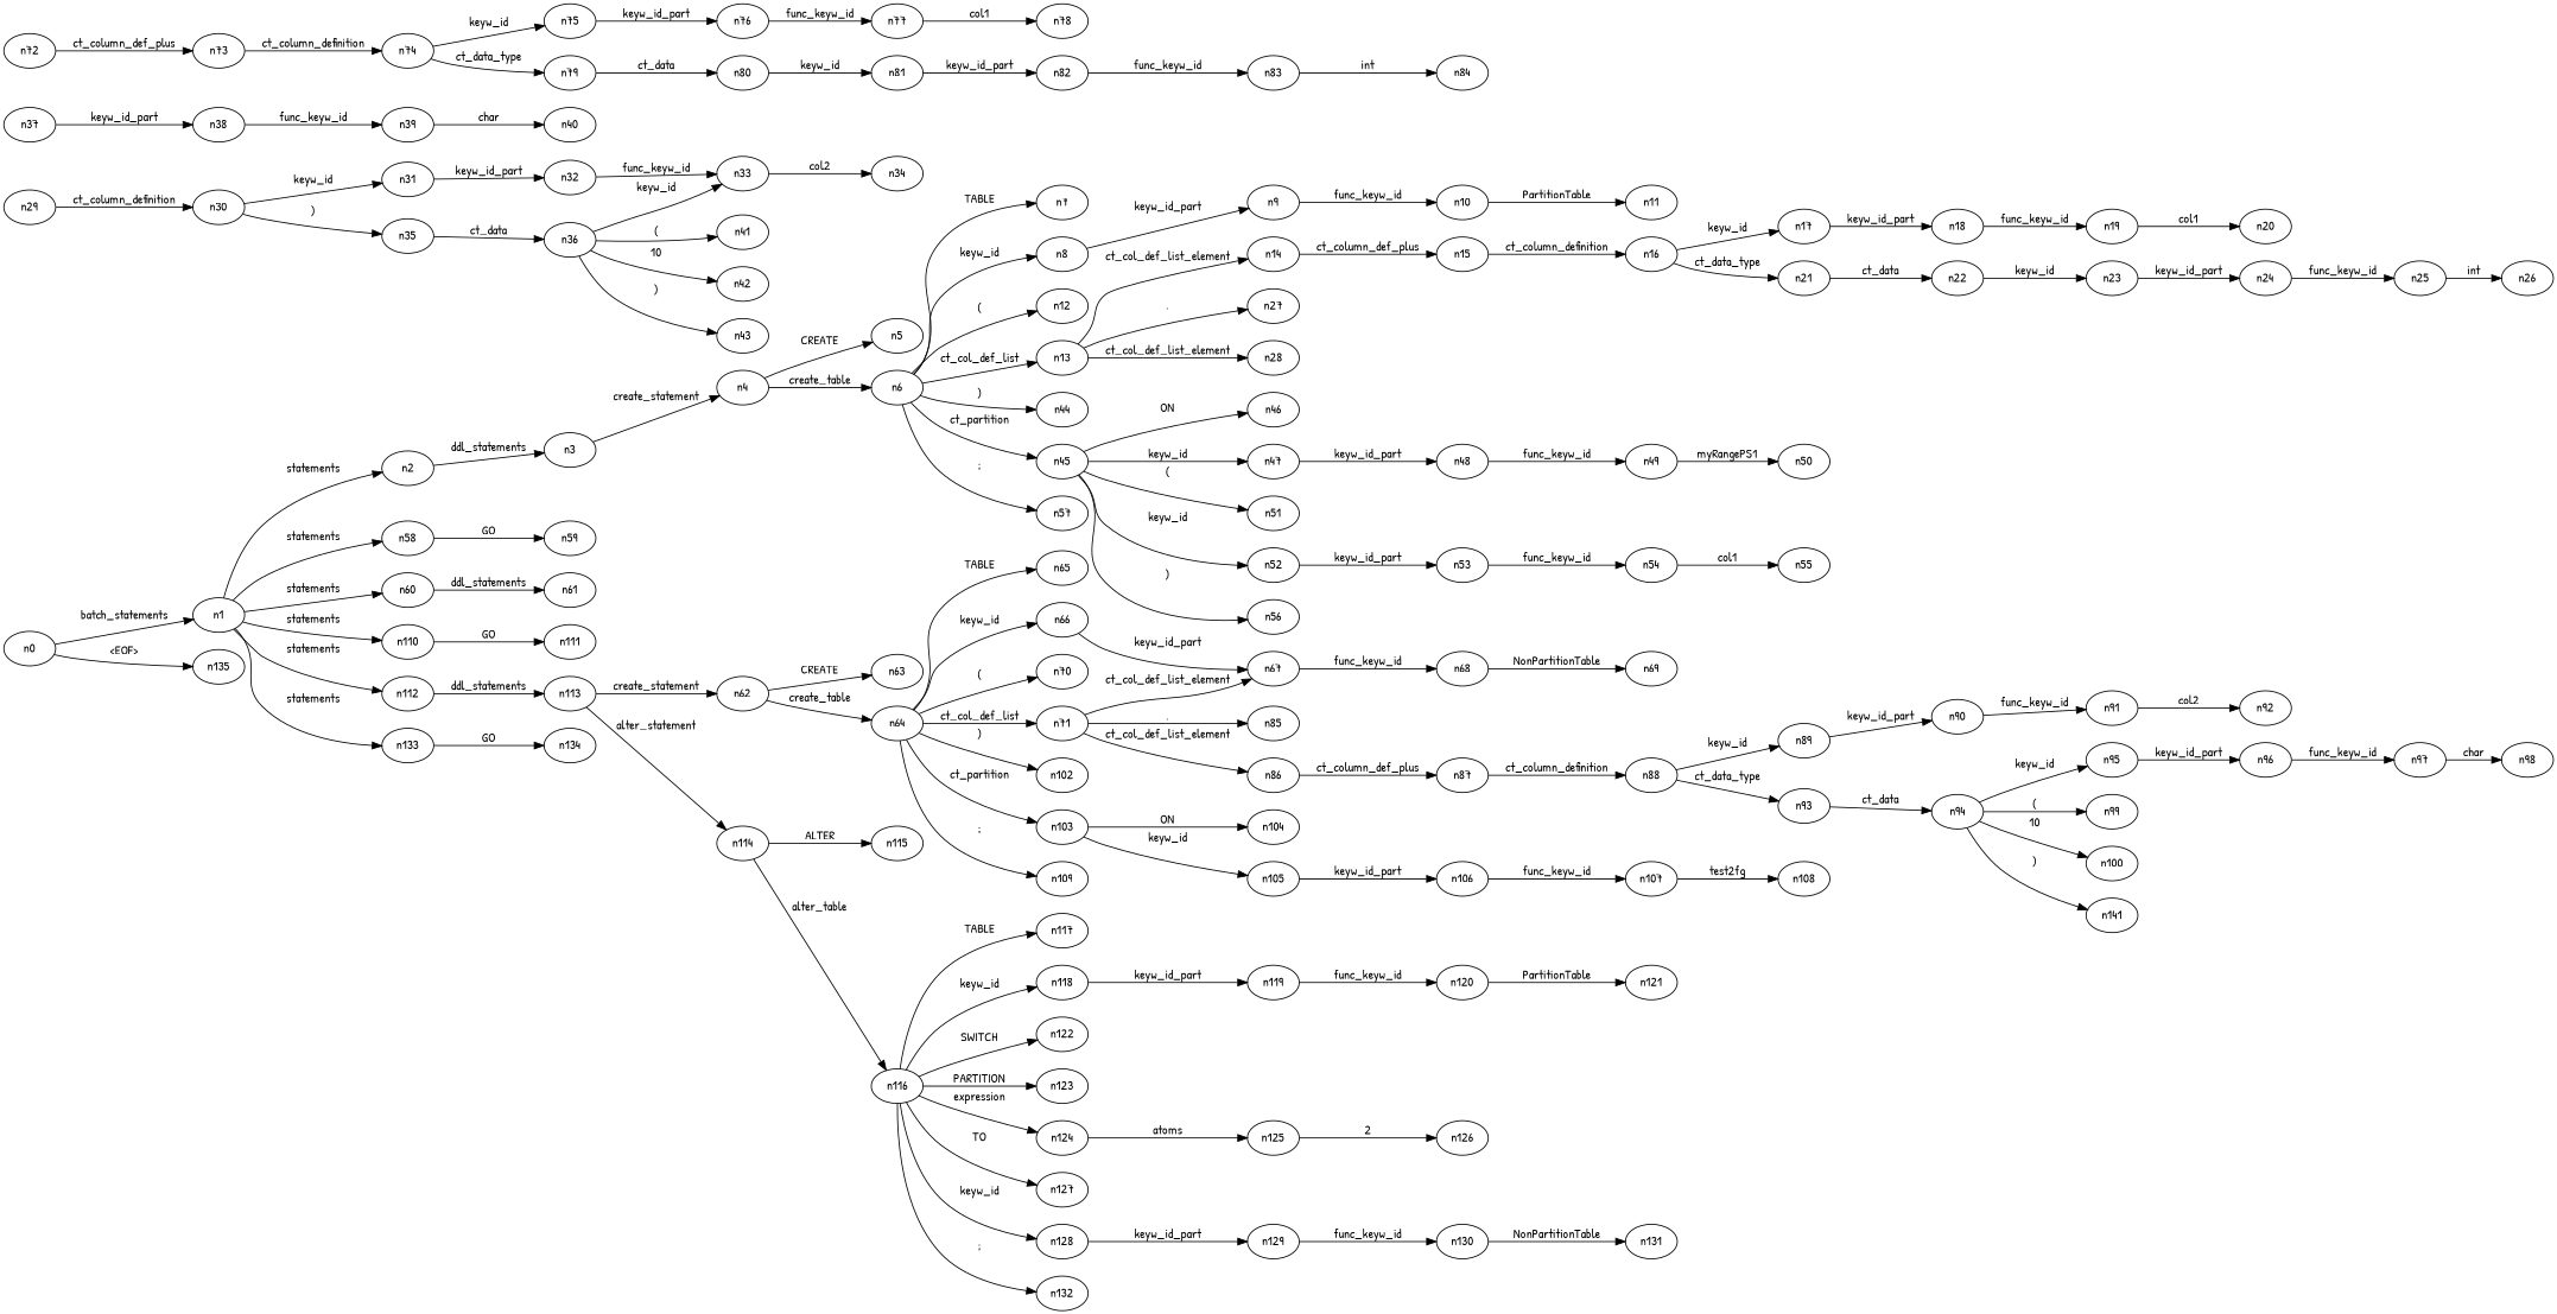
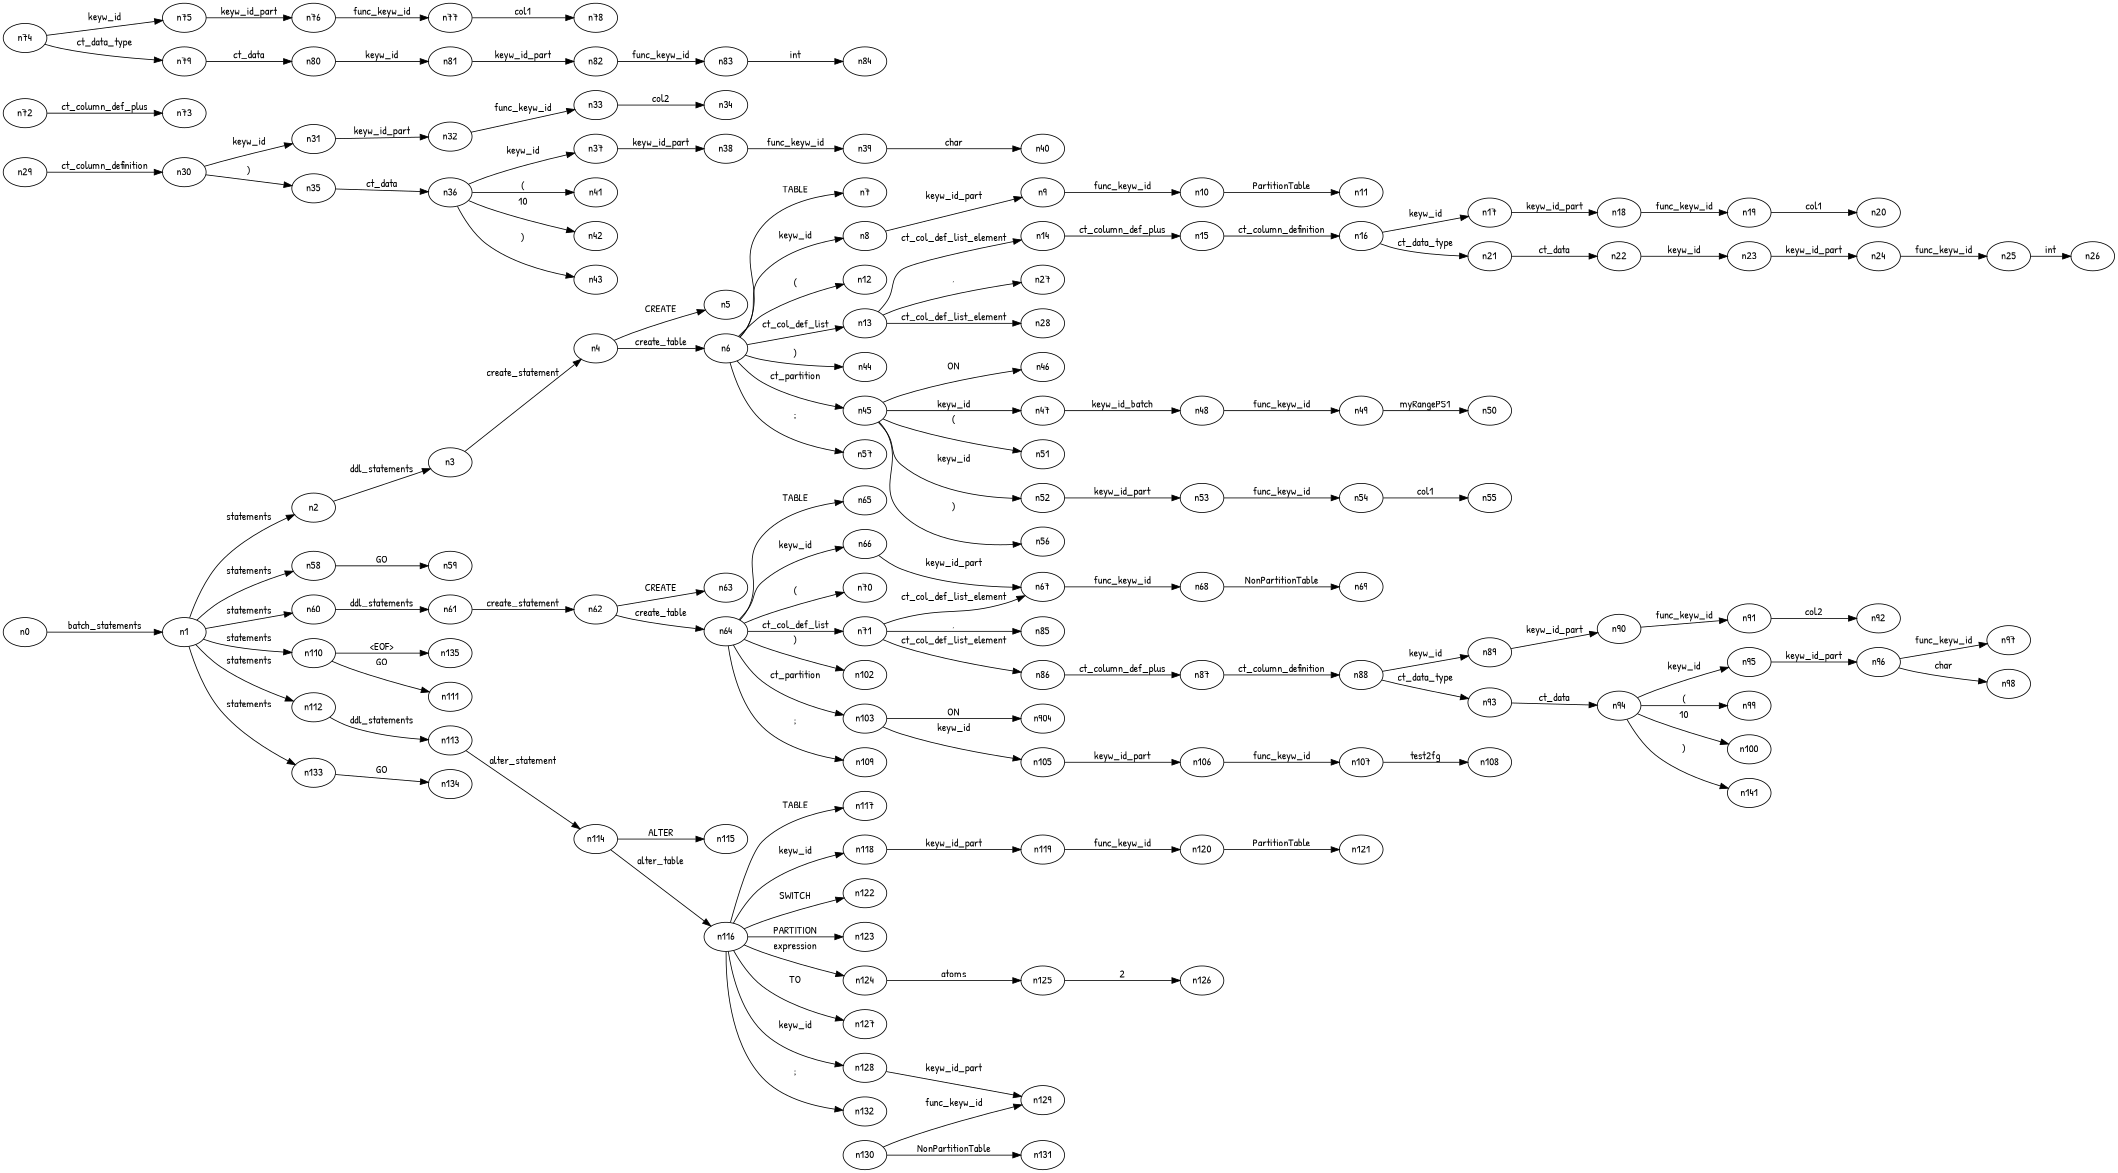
  digraph {
    fontname="Patrick Hand"
    rankdir=LR
    node [fontname="Patrick Hand"]
    edge [fontname="Patrick Hand"]
    n0
    n1
    n135
    n2
    n58
    n60
    n110
    n112
    n133
    n3
    n59
    n61
    n111
    n113
    n134
    n4
    n5
    n6
    n7
    n8
    n12
    n13
    n44
    n45
    n57
    n9
    n14
    n27
    n28
    n46
    n47
    n51
    n52
    n56
    n10
    n11
    n15
    n16
    n17
    n21
    n18
    n22
    n19
    n20
    n23
    n24
    n25
    n26
    n29
    n30
    n31
    n35
    n32
    n36
    n33
    n34
    n37
    n41
    n42
    n43
    n38
    n39
    n40
    n48
    n53
    n49
    n50
    n54
    n55
    n62
    n63
    n64
    n65
    n66
    n70
    n71
    n102
    n103
    n109
    n67
    n85
    n86
-   n104
+   n104 [label=n904]
    n105
    n68
    n69
    n72
    n73
    n87
    n74
    n75
    n79
    n76
    n80
    n77
    n78
    n81
    n82
    n83
    n84
    n88
    n89
    n93
    n90
    n94
    n91
    n92
    n95
    n99
    n100
    n101 [label=n141]
    n96
    n97
    n98
    n106
    n107
    n108
    n114
    n115
    n116
    n117
    n118
    n122
    n123
    n124
    n127
    n128
    n132
    n119
    n125
    n129
    n120
    n121
    n126
    n130
    n131
    n0 -> n1 [label=batch_statements]
-   n0 -> n135 [label="<EOF>"]
+   n110 -> n135 [label="<EOF>"]
    n1 -> n2 [label=statements]
    n1 -> n58 [label=statements]
    n1 -> n60 [label=statements]
    n1 -> n110 [label=statements]
    n1 -> n112 [label=statements]
    n1 -> n133 [label=statements]
    n2 -> n3 [label=ddl_statements]
    n58 -> n59 [label=GO]
    n60 -> n61 [label=ddl_statements]
    n110 -> n111 [label=GO]
    n112 -> n113 [label=ddl_statements]
    n133 -> n134 [label=GO]
    n3 -> n4 [label=create_statement]
-   n113 -> n62 [label=create_statement]
+   n61 -> n62 [label=create_statement]
    n113 -> n114 [label=alter_statement]
    n4 -> n5 [label=CREATE]
    n4 -> n6 [label=create_table]
    n6 -> n7 [label=TABLE]
    n6 -> n8 [label=keyw_id]
    n6 -> n12 [label="("]
    n6 -> n13 [label=ct_col_def_list]
    n6 -> n44 [label=")"]
    n6 -> n45 [label=ct_partition]
    n6 -> n57 [label=";"]
    n8 -> n9 [label=keyw_id_part]
    n13 -> n14 [label=ct_col_def_list_element]
    n13 -> n27 [label=","]
    n13 -> n28 [label=ct_col_def_list_element]
    n45 -> n46 [label=ON]
    n45 -> n47 [label=keyw_id]
    n45 -> n51 [label="("]
    n45 -> n52 [label=keyw_id]
    n45 -> n56 [label=")"]
    n9 -> n10 [label=func_keyw_id]
    n14 -> n15 [label=ct_column_def_plus]
-   n47 -> n48 [label=keyw_id_part]
+   n47 -> n48 [label=keyw_id_batch]
    n52 -> n53 [label=keyw_id_part]
    n10 -> n11 [label=PartitionTable]
    n15 -> n16 [label=ct_column_definition]
    n16 -> n17 [label=keyw_id]
    n16 -> n21 [label=ct_data_type]
    n17 -> n18 [label=keyw_id_part]
    n21 -> n22 [label=ct_data]
    n18 -> n19 [label=func_keyw_id]
    n22 -> n23 [label=keyw_id]
    n19 -> n20 [label=col1]
    n23 -> n24 [label=keyw_id_part]
    n24 -> n25 [label=func_keyw_id]
    n25 -> n26 [label=int]
    n29 -> n30 [label=ct_column_definition]
    n30 -> n31 [label=keyw_id]
    n30 -> n35 [label=")"]
    n31 -> n32 [label=keyw_id_part]
    n35 -> n36 [label=ct_data]
    n32 -> n33 [label=func_keyw_id]
-   n36 -> n33 [label=keyw_id]
+   n36 -> n37 [label=keyw_id]
    n36 -> n41 [label="("]
    n36 -> n42 [label=10]
    n36 -> n43 [label=")"]
    n33 -> n34 [label=col2]
    n37 -> n38 [label=keyw_id_part]
    n38 -> n39 [label=func_keyw_id]
    n39 -> n40 [label=char]
    n48 -> n49 [label=func_keyw_id]
    n53 -> n54 [label=func_keyw_id]
    n49 -> n50 [label=myRangePS1]
    n54 -> n55 [label=col1]
    n62 -> n63 [label=CREATE]
    n62 -> n64 [label=create_table]
    n64 -> n65 [label=TABLE]
    n64 -> n66 [label=keyw_id]
    n64 -> n70 [label="("]
    n64 -> n71 [label=ct_col_def_list]
    n64 -> n102 [label=")"]
    n64 -> n103 [label=ct_partition]
    n64 -> n109 [label=";"]
    n66 -> n67 [label=keyw_id_part]
    n71 -> n67 [label=ct_col_def_list_element]
    n71 -> n85 [label=","]
    n71 -> n86 [label=ct_col_def_list_element]
    n103 -> n104 [label=ON]
    n103 -> n105 [label=keyw_id]
    n67 -> n68 [label=func_keyw_id]
    n86 -> n87 [label=ct_column_def_plus]
    n105 -> n106 [label=keyw_id_part]
    n68 -> n69 [label=NonPartitionTable]
    n72 -> n73 [label=ct_column_def_plus]
-   n73 -> n74 [label=ct_column_definition]
    n87 -> n88 [label=ct_column_definition]
    n74 -> n75 [label=keyw_id]
    n74 -> n79 [label=ct_data_type]
    n75 -> n76 [label=keyw_id_part]
    n79 -> n80 [label=ct_data]
    n76 -> n77 [label=func_keyw_id]
    n80 -> n81 [label=keyw_id]
    n77 -> n78 [label=col1]
    n81 -> n82 [label=keyw_id_part]
    n82 -> n83 [label=func_keyw_id]
    n83 -> n84 [label=int]
    n88 -> n89 [label=keyw_id]
    n88 -> n93 [label=ct_data_type]
    n89 -> n90 [label=keyw_id_part]
    n93 -> n94 [label=ct_data]
    n90 -> n91 [label=func_keyw_id]
    n94 -> n95 [label=keyw_id]
    n94 -> n99 [label="("]
    n94 -> n100 [label=10]
    n94 -> n101 [label=")"]
    n91 -> n92 [label=col2]
    n95 -> n96 [label=keyw_id_part]
    n96 -> n97 [label=func_keyw_id]
-   n97 -> n98 [label=char]
+   n96 -> n98 [label=char]
    n106 -> n107 [label=func_keyw_id]
    n107 -> n108 [label=test2fg]
    n114 -> n115 [label=ALTER]
    n114 -> n116 [label=alter_table]
    n116 -> n117 [label=TABLE]
    n116 -> n118 [label=keyw_id]
    n116 -> n122 [label=SWITCH]
    n116 -> n123 [label=PARTITION]
    n116 -> n124 [label=expression]
    n116 -> n127 [label=TO]
    n116 -> n128 [label=keyw_id]
    n116 -> n132 [label=";"]
    n118 -> n119 [label=keyw_id_part]
    n124 -> n125 [label=atoms]
    n128 -> n129 [label=keyw_id_part]
    n119 -> n120 [label=func_keyw_id]
    n125 -> n126 [label=2]
-   n129 -> n130 [label=func_keyw_id]
+   n130 -> n129 [label=func_keyw_id]
    n120 -> n121 [label=PartitionTable]
    n130 -> n131 [label=NonPartitionTable]
  }
